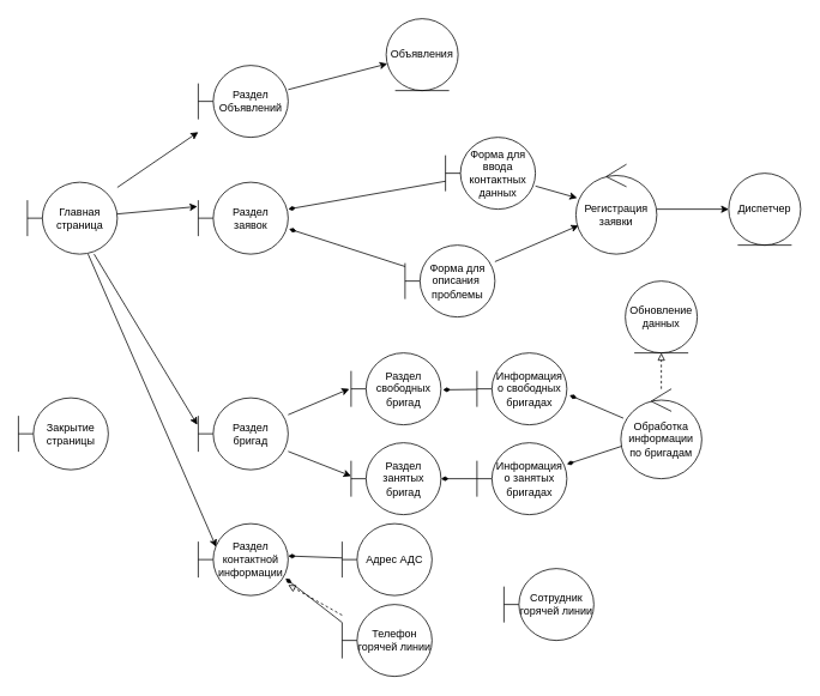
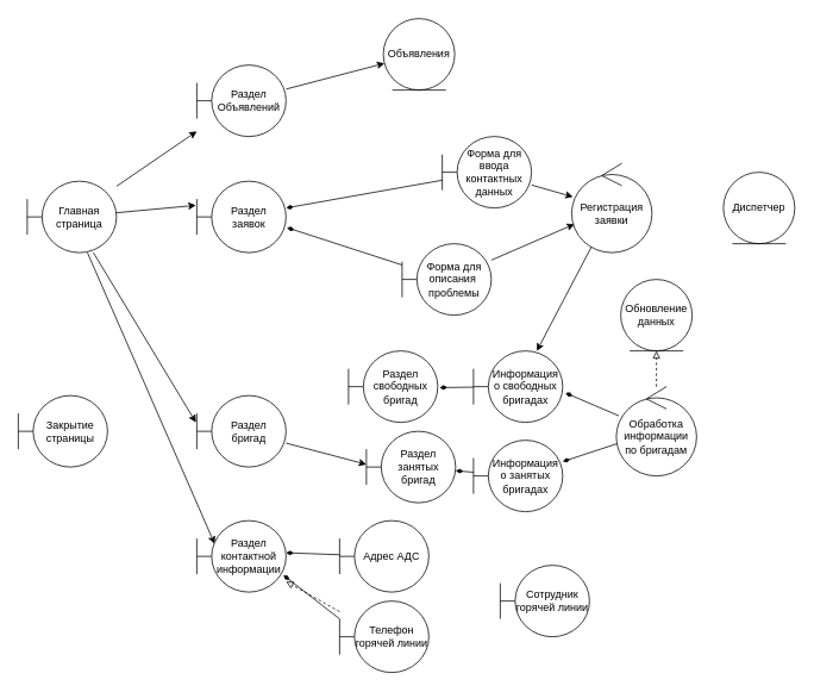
  <mxCell id="0" />
  <mxCell id="1" parent="0" />
  <mxCell id="2" style="edgeStyle=none;rounded=0;orthogonalLoop=1;jettySize=auto;html=1;endArrow=classic;endFill=1;" parent="1" source="6" target="8" edge="1"><mxGeometry relative="1" as="geometry" /></mxCell>
  <mxCell id="3" style="edgeStyle=none;rounded=0;orthogonalLoop=1;jettySize=auto;html=1;entryX=-0.01;entryY=0.338;entryDx=0;entryDy=0;entryPerimeter=0;endArrow=classic;endFill=1;" parent="1" source="6" target="10" edge="1"><mxGeometry relative="1" as="geometry" /></mxCell>
  <mxCell id="4" style="edgeStyle=none;rounded=0;orthogonalLoop=1;jettySize=auto;html=1;entryX=-0.01;entryY=0.375;entryDx=0;entryDy=0;entryPerimeter=0;endArrow=classic;endFill=1;" parent="1" source="6" target="13" edge="1"><mxGeometry relative="1" as="geometry" /></mxCell>
  <mxCell id="5" style="edgeStyle=none;rounded=0;orthogonalLoop=1;jettySize=auto;html=1;entryX=0.2;entryY=0.325;entryDx=0;entryDy=0;entryPerimeter=0;endArrow=classic;endFill=1;" parent="1" source="6" target="22" edge="1"><mxGeometry relative="1" as="geometry" /></mxCell>
  <mxCell id="6" value="Главная страница" style="shape=umlBoundary;whiteSpace=wrap;html=1;" parent="1" vertex="1"><mxGeometry x="30" y="202" width="100" height="80" as="geometry" /></mxCell>
  <mxCell id="7" style="rounded=0;orthogonalLoop=1;jettySize=auto;html=1;" edge="1" parent="1" source="8" target="41"><mxGeometry relative="1" as="geometry" /></mxCell>
  <mxCell id="8" value="Раздел Объявлений" style="shape=umlBoundary;whiteSpace=wrap;html=1;" parent="1" vertex="1"><mxGeometry x="220" y="72" width="100" height="80" as="geometry" /></mxCell>
  <mxCell id="9" value="Закрытие страницы" style="shape=umlBoundary;whiteSpace=wrap;html=1;" parent="1" vertex="1"><mxGeometry x="20" y="442" width="100" height="80" as="geometry" /></mxCell>
  <mxCell id="10" value="Раздел&lt;br&gt;заявок" style="shape=umlBoundary;whiteSpace=wrap;html=1;" parent="1" vertex="1"><mxGeometry x="220" y="202" width="100" height="80" as="geometry" /></mxCell>
- <mxCell id="11" style="edgeStyle=none;rounded=0;orthogonalLoop=1;jettySize=auto;html=1;entryX=-0.02;entryY=0.5;entryDx=0;entryDy=0;entryPerimeter=0;endArrow=classic;endFill=1;" parent="1" source="13" target="20" edge="1"><mxGeometry relative="1" as="geometry" /></mxCell>
  <mxCell id="12" style="edgeStyle=none;rounded=0;orthogonalLoop=1;jettySize=auto;html=1;entryX=0;entryY=0.463;entryDx=0;entryDy=0;entryPerimeter=0;endArrow=classic;endFill=1;" parent="1" source="13" target="21" edge="1"><mxGeometry relative="1" as="geometry" /></mxCell>
  <mxCell id="13" value="Раздел&lt;br&gt;бригад" style="shape=umlBoundary;whiteSpace=wrap;html=1;" parent="1" vertex="1"><mxGeometry x="220" y="442" width="100" height="80" as="geometry" /></mxCell>
  <mxCell id="14" style="edgeStyle=none;rounded=0;orthogonalLoop=1;jettySize=auto;html=1;endArrow=diamondThin;endFill=1;" parent="1" source="16" edge="1"><mxGeometry relative="1" as="geometry"><mxPoint x="320" y="232" as="targetPoint" /></mxGeometry></mxCell>
  <mxCell id="15" style="edgeStyle=none;rounded=0;orthogonalLoop=1;jettySize=auto;html=1;endArrow=classic;endFill=1;" parent="1" source="16" target="38" edge="1"><mxGeometry relative="1" as="geometry" /></mxCell>
  <mxCell id="16" value="Форма для ввода&lt;br&gt;контактных данных" style="shape=umlBoundary;whiteSpace=wrap;html=1;" parent="1" vertex="1"><mxGeometry x="495" y="152" width="100" height="80" as="geometry" /></mxCell>
  <mxCell id="17" style="edgeStyle=none;rounded=0;orthogonalLoop=1;jettySize=auto;html=1;entryX=1.01;entryY=0.65;entryDx=0;entryDy=0;entryPerimeter=0;endArrow=diamondThin;endFill=1;" parent="1" source="19" target="10" edge="1"><mxGeometry relative="1" as="geometry" /></mxCell>
  <mxCell id="18" style="edgeStyle=none;rounded=0;orthogonalLoop=1;jettySize=auto;html=1;endArrow=classic;endFill=1;" parent="1" source="19" target="38" edge="1"><mxGeometry relative="1" as="geometry" /></mxCell>
  <mxCell id="19" value="Форма для описания&amp;nbsp;&lt;br&gt;проблемы" style="shape=umlBoundary;whiteSpace=wrap;html=1;" parent="1" vertex="1"><mxGeometry x="450" y="272" width="100" height="80" as="geometry" /></mxCell>
  <mxCell id="20" value="Раздел&lt;br&gt;свободных бригад" style="shape=umlBoundary;whiteSpace=wrap;html=1;" parent="1" vertex="1"><mxGeometry x="390" y="392" width="100" height="80" as="geometry" /></mxCell>
- <mxCell id="21" value="Раздел&lt;br&gt;занятых бригад" style="shape=umlBoundary;whiteSpace=wrap;html=1;" parent="1" vertex="1"><mxGeometry x="390" y="492" width="100" height="80" as="geometry" /></mxCell>
+ <mxCell id="21" value="Раздел&lt;br&gt;занятых бригад" style="shape=umlBoundary;whiteSpace=wrap;html=1;" parent="1" vertex="1"><mxGeometry x="410" y="482" width="100" height="80" as="geometry" /></mxCell>
  <mxCell id="22" value="Раздел контактной информации" style="shape=umlBoundary;whiteSpace=wrap;html=1;" parent="1" vertex="1"><mxGeometry x="220" y="582" width="100" height="80" as="geometry" /></mxCell>
  <mxCell id="23" style="edgeStyle=none;rounded=0;orthogonalLoop=1;jettySize=auto;html=1;entryX=1;entryY=0.45;entryDx=0;entryDy=0;entryPerimeter=0;endArrow=diamondThin;endFill=1;" parent="1" source="24" target="22" edge="1"><mxGeometry relative="1" as="geometry" /></mxCell>
  <mxCell id="24" value="Адрес АДС" style="shape=umlBoundary;whiteSpace=wrap;html=1;" parent="1" vertex="1"><mxGeometry x="380" y="582" width="100" height="80" as="geometry" /></mxCell>
  <mxCell id="25" style="edgeStyle=none;rounded=0;orthogonalLoop=1;jettySize=auto;html=1;endArrow=diamondThin;endFill=1;entryX=0.97;entryY=0.763;entryDx=0;entryDy=0;entryPerimeter=0;" parent="1" target="22" edge="1"><mxGeometry relative="1" as="geometry"><mxPoint x="380" y="692" as="sourcePoint" /></mxGeometry></mxCell>
  <mxCell id="26" style="edgeStyle=none;rounded=0;orthogonalLoop=1;jettySize=auto;html=1;endArrow=block;endFill=0;dashed=1;" parent="1" source="27" target="22" edge="1"><mxGeometry relative="1" as="geometry" /></mxCell>
  <mxCell id="27" value="Телефон горячей линии" style="shape=umlBoundary;whiteSpace=wrap;html=1;" parent="1" vertex="1"><mxGeometry x="380" y="672" width="100" height="80" as="geometry" /></mxCell>
  <mxCell id="28" value="Сотрудник горячей линии" style="shape=umlBoundary;whiteSpace=wrap;html=1;" parent="1" vertex="1"><mxGeometry x="560" y="632" width="100" height="80" as="geometry" /></mxCell>
  <mxCell id="29" style="edgeStyle=none;rounded=0;orthogonalLoop=1;jettySize=auto;html=1;entryX=1.02;entryY=0.513;entryDx=0;entryDy=0;entryPerimeter=0;endArrow=diamondThin;endFill=1;" parent="1" source="30" target="20" edge="1"><mxGeometry relative="1" as="geometry" /></mxCell>
  <mxCell id="30" value="Информация о свободных бригадах" style="shape=umlBoundary;whiteSpace=wrap;html=1;" parent="1" vertex="1"><mxGeometry x="530" y="392" width="100" height="80" as="geometry" /></mxCell>
  <mxCell id="31" style="edgeStyle=none;rounded=0;orthogonalLoop=1;jettySize=auto;html=1;endArrow=diamondThin;endFill=1;" parent="1" source="32" target="21" edge="1"><mxGeometry relative="1" as="geometry" /></mxCell>
  <mxCell id="32" value="Информация о занятых бригадах" style="shape=umlBoundary;whiteSpace=wrap;html=1;" parent="1" vertex="1"><mxGeometry x="530" y="492" width="100" height="80" as="geometry" /></mxCell>
  <mxCell id="33" style="edgeStyle=none;rounded=0;orthogonalLoop=1;jettySize=auto;html=1;entryX=1.03;entryY=0.588;entryDx=0;entryDy=0;entryPerimeter=0;endArrow=diamondThin;endFill=1;" parent="1" source="36" target="30" edge="1"><mxGeometry relative="1" as="geometry" /></mxCell>
  <mxCell id="34" style="edgeStyle=none;rounded=0;orthogonalLoop=1;jettySize=auto;html=1;endArrow=diamondThin;endFill=1;" parent="1" source="36" target="32" edge="1"><mxGeometry relative="1" as="geometry" /></mxCell>
  <mxCell id="35" style="edgeStyle=none;rounded=0;orthogonalLoop=1;jettySize=auto;html=1;dashed=1;startArrow=none;startFill=0;endArrow=block;endFill=0;" parent="1" source="36" target="40" edge="1"><mxGeometry relative="1" as="geometry" /></mxCell>
  <mxCell id="36" value="Обработка информации по бригадам" style="ellipse;shape=umlControl;whiteSpace=wrap;html=1;" parent="1" vertex="1"><mxGeometry x="690" y="432" width="90" height="100" as="geometry" /></mxCell>
- <mxCell id="37" style="edgeStyle=none;rounded=0;orthogonalLoop=1;jettySize=auto;html=1;endArrow=classic;endFill=1;" parent="1" source="38" target="39" edge="1"><mxGeometry relative="1" as="geometry" /></mxCell>
+ <mxCell id="37" style="edgeStyle=none;rounded=0;orthogonalLoop=1;jettySize=auto;html=1;endArrow=classic;endFill=1;" parent="1" source="38" target="30" edge="1"><mxGeometry relative="1" as="geometry" /></mxCell>
  <mxCell id="38" value="Регистрация заявки" style="ellipse;shape=umlControl;whiteSpace=wrap;html=1;" parent="1" vertex="1"><mxGeometry x="640" y="182" width="90" height="100" as="geometry" /></mxCell>
  <mxCell id="39" value="Диспетчер" style="ellipse;shape=umlEntity;whiteSpace=wrap;html=1;" parent="1" vertex="1"><mxGeometry x="810" y="192" width="80" height="80" as="geometry" /></mxCell>
  <mxCell id="40" value="Обновление данных" style="ellipse;shape=umlEntity;whiteSpace=wrap;html=1;" parent="1" vertex="1"><mxGeometry x="695" y="312" width="80" height="80" as="geometry" /></mxCell>
  <mxCell id="41" value="Объявления" style="ellipse;shape=umlEntity;whiteSpace=wrap;html=1;" parent="1" vertex="1"><mxGeometry x="429" y="20" width="80" height="80" as="geometry" /></mxCell>
